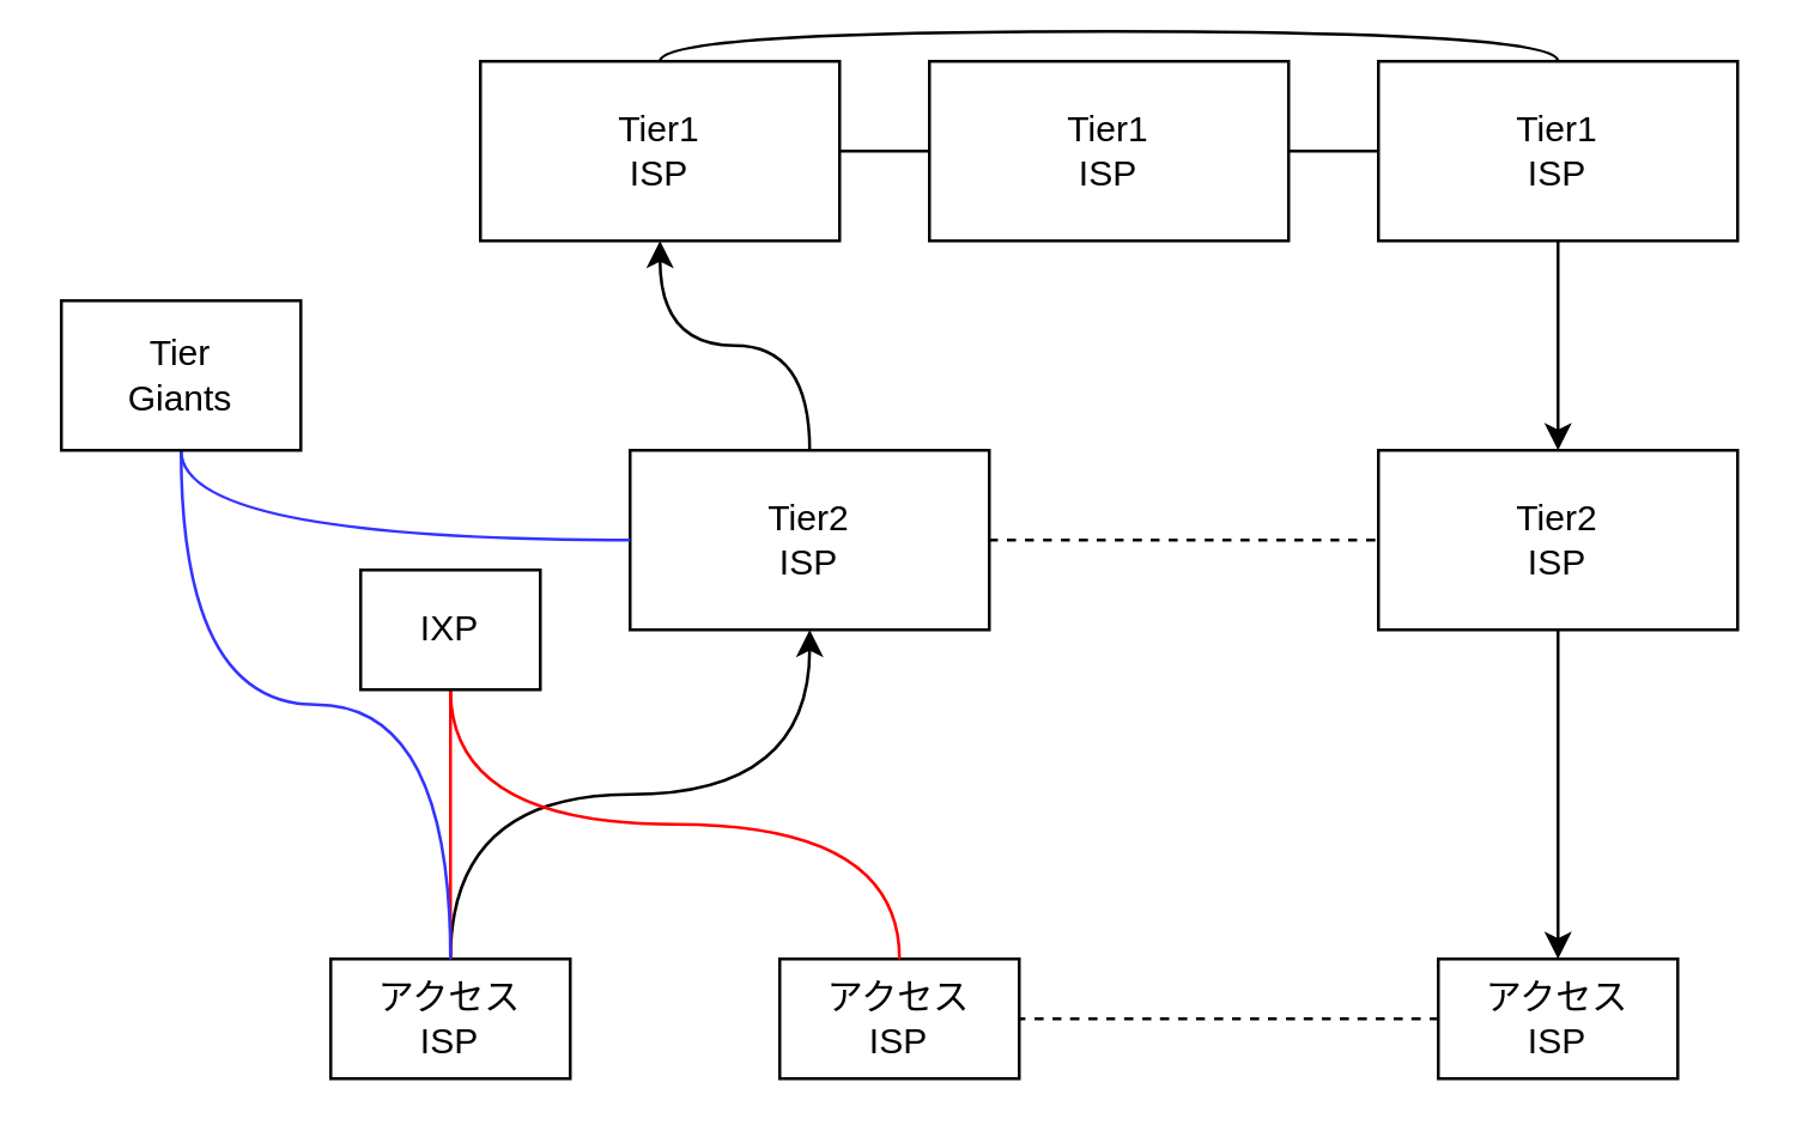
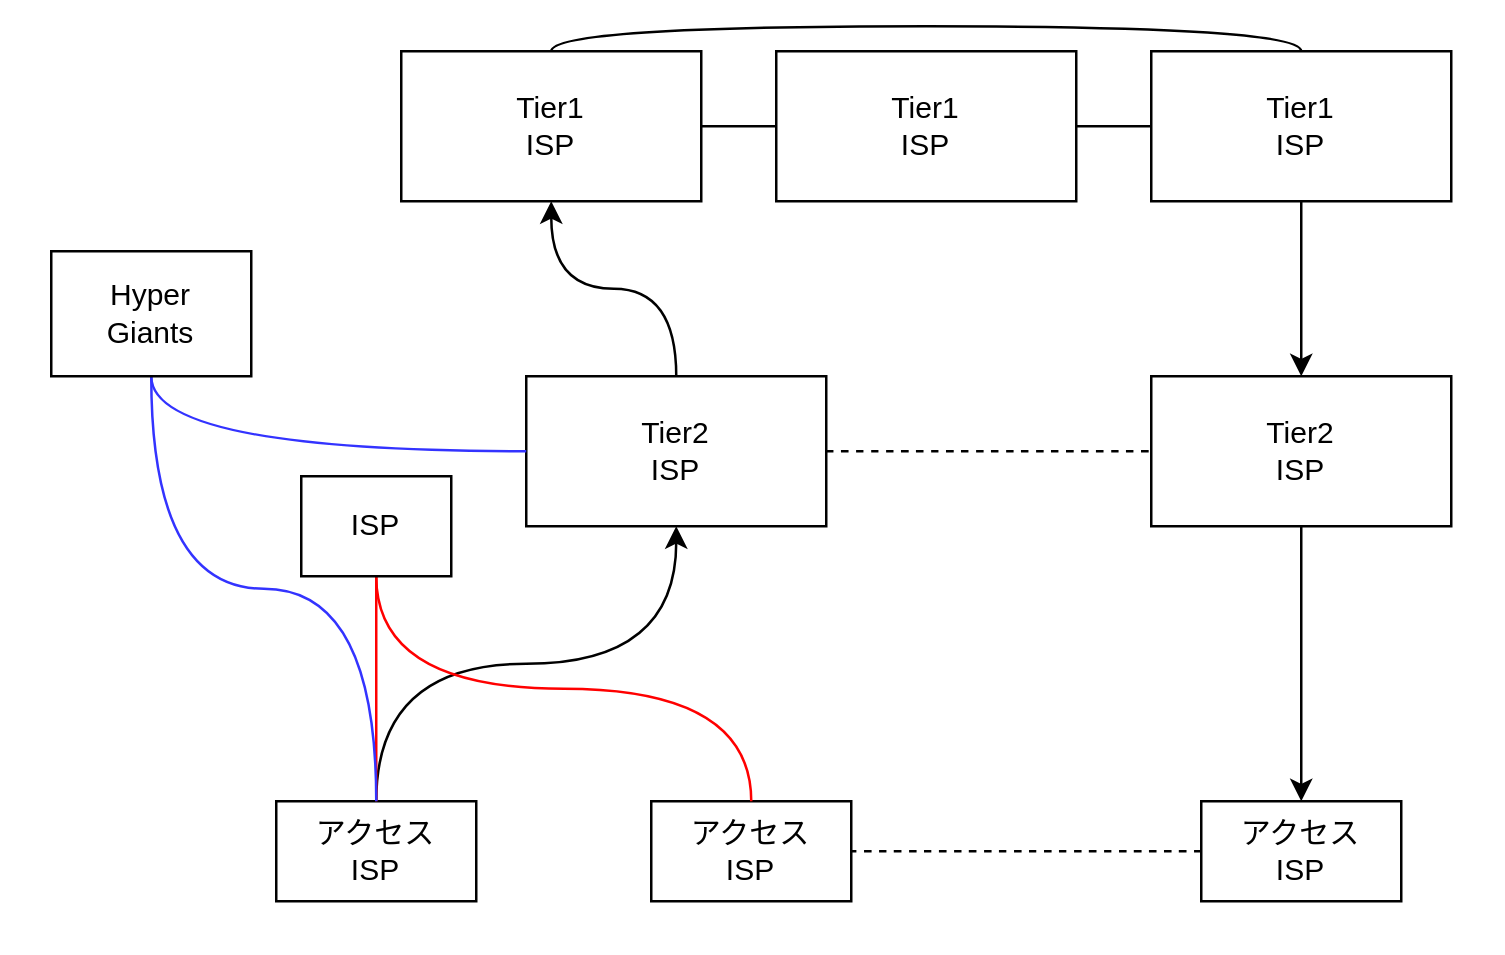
  <mxCell id="0" />
  <mxCell id="1" parent="0" />
  <mxCell id="2" style="edgeStyle=orthogonalEdgeStyle;curved=1;html=1;exitX=0.5;exitY=0;exitDx=0;exitDy=0;entryX=0.5;entryY=0;entryDx=0;entryDy=0;endArrow=none;endFill=0;" edge="1" parent="1" source="3" target="8"><mxGeometry relative="1" as="geometry" /></mxCell>
  <mxCell id="3" value="Tier1&lt;br&gt;ISP" style="rounded=0;whiteSpace=wrap;html=1;" parent="1" vertex="1"><mxGeometry x="160" y="20" width="120" height="60" as="geometry" /></mxCell>
  <mxCell id="4" style="edgeStyle=orthogonalEdgeStyle;curved=1;html=1;exitX=0;exitY=0.5;exitDx=0;exitDy=0;entryX=1;entryY=0.5;entryDx=0;entryDy=0;endArrow=none;endFill=0;" edge="1" parent="1" source="5" target="3"><mxGeometry relative="1" as="geometry" /></mxCell>
  <mxCell id="5" value="Tier1&lt;br&gt;ISP" style="rounded=0;whiteSpace=wrap;html=1;" parent="1" vertex="1"><mxGeometry x="310" y="20" width="120" height="60" as="geometry" /></mxCell>
  <mxCell id="6" style="edgeStyle=orthogonalEdgeStyle;curved=1;html=1;exitX=0;exitY=0.5;exitDx=0;exitDy=0;entryX=1;entryY=0.5;entryDx=0;entryDy=0;endArrow=none;endFill=0;" edge="1" parent="1" source="8" target="5"><mxGeometry relative="1" as="geometry" /></mxCell>
  <mxCell id="7" style="edgeStyle=orthogonalEdgeStyle;curved=1;html=1;exitX=0.5;exitY=1;exitDx=0;exitDy=0;entryX=0.5;entryY=0;entryDx=0;entryDy=0;" edge="1" parent="1" source="8" target="13"><mxGeometry relative="1" as="geometry" /></mxCell>
  <mxCell id="8" value="Tier1&lt;br&gt;ISP" style="rounded=0;whiteSpace=wrap;html=1;" parent="1" vertex="1"><mxGeometry x="460" y="20" width="120" height="60" as="geometry" /></mxCell>
  <mxCell id="9" style="edgeStyle=orthogonalEdgeStyle;curved=1;html=1;exitX=0.5;exitY=0;exitDx=0;exitDy=0;entryX=0.5;entryY=1;entryDx=0;entryDy=0;" edge="1" parent="1" source="11" target="3"><mxGeometry relative="1" as="geometry" /></mxCell>
  <mxCell id="10" style="edgeStyle=orthogonalEdgeStyle;curved=1;html=1;exitX=1;exitY=0.5;exitDx=0;exitDy=0;entryX=0;entryY=0.5;entryDx=0;entryDy=0;endArrow=none;endFill=0;dashed=1;" edge="1" parent="1" source="11" target="13"><mxGeometry relative="1" as="geometry" /></mxCell>
  <mxCell id="11" value="Tier2&lt;br&gt;ISP" style="rounded=0;whiteSpace=wrap;html=1;" parent="1" vertex="1"><mxGeometry x="210" y="150" width="120" height="60" as="geometry" /></mxCell>
  <mxCell id="12" style="edgeStyle=orthogonalEdgeStyle;curved=1;html=1;exitX=0.5;exitY=1;exitDx=0;exitDy=0;entryX=0.5;entryY=0;entryDx=0;entryDy=0;" edge="1" parent="1" source="13" target="18"><mxGeometry relative="1" as="geometry" /></mxCell>
  <mxCell id="13" value="Tier2&lt;br&gt;ISP" style="rounded=0;whiteSpace=wrap;html=1;" parent="1" vertex="1"><mxGeometry x="460" y="150" width="120" height="60" as="geometry" /></mxCell>
  <mxCell id="14" style="edgeStyle=orthogonalEdgeStyle;curved=1;html=1;exitX=0.5;exitY=0;exitDx=0;exitDy=0;entryX=0.5;entryY=1;entryDx=0;entryDy=0;" edge="1" parent="1" source="15" target="11"><mxGeometry relative="1" as="geometry" /></mxCell>
  <mxCell id="15" value="アクセス&lt;br&gt;ISP" style="rounded=0;whiteSpace=wrap;html=1;" parent="1" vertex="1"><mxGeometry x="110" y="320" width="80" height="40" as="geometry" /></mxCell>
  <mxCell id="16" value="アクセス&lt;br&gt;ISP" style="rounded=0;whiteSpace=wrap;html=1;" parent="1" vertex="1"><mxGeometry x="260" y="320" width="80" height="40" as="geometry" /></mxCell>
  <mxCell id="17" style="edgeStyle=orthogonalEdgeStyle;curved=1;html=1;exitX=0;exitY=0.5;exitDx=0;exitDy=0;entryX=1;entryY=0.5;entryDx=0;entryDy=0;dashed=1;endArrow=none;endFill=0;" edge="1" parent="1" source="18" target="16"><mxGeometry relative="1" as="geometry" /></mxCell>
  <mxCell id="18" value="アクセス&lt;br&gt;ISP" style="rounded=0;whiteSpace=wrap;html=1;" parent="1" vertex="1"><mxGeometry x="480" y="320" width="80" height="40" as="geometry" /></mxCell>
  <mxCell id="19" style="edgeStyle=orthogonalEdgeStyle;curved=1;html=1;exitX=0.5;exitY=1;exitDx=0;exitDy=0;entryX=0.5;entryY=0;entryDx=0;entryDy=0;endArrow=none;endFill=0;strokeColor=#FF0000;" edge="1" parent="1" source="21" target="15"><mxGeometry relative="1" as="geometry" /></mxCell>
  <mxCell id="20" style="edgeStyle=orthogonalEdgeStyle;curved=1;html=1;exitX=0.5;exitY=1;exitDx=0;exitDy=0;endArrow=none;endFill=0;fillColor=#f8cecc;strokeColor=#FF0000;" edge="1" parent="1" source="21" target="16"><mxGeometry relative="1" as="geometry" /></mxCell>
- <mxCell id="21" value="IXP" style="rounded=0;whiteSpace=wrap;html=1;" vertex="1" parent="1"><mxGeometry x="120" y="190" width="60" height="40" as="geometry" /></mxCell>
+ <mxCell id="21" value="ISP" style="rounded=0;whiteSpace=wrap;html=1;" vertex="1" parent="1"><mxGeometry x="120" y="190" width="60" height="40" as="geometry" /></mxCell>
  <mxCell id="22" style="edgeStyle=orthogonalEdgeStyle;curved=1;html=1;exitX=0.5;exitY=1;exitDx=0;exitDy=0;entryX=0.5;entryY=0;entryDx=0;entryDy=0;strokeColor=#3333FF;endArrow=none;endFill=0;" edge="1" parent="1" source="24" target="15"><mxGeometry relative="1" as="geometry" /></mxCell>
  <mxCell id="23" style="edgeStyle=orthogonalEdgeStyle;curved=1;html=1;exitX=0.5;exitY=1;exitDx=0;exitDy=0;entryX=0;entryY=0.5;entryDx=0;entryDy=0;strokeColor=#3333FF;endArrow=none;endFill=0;" edge="1" parent="1" source="24" target="11"><mxGeometry relative="1" as="geometry" /></mxCell>
- <mxCell id="24" value="Tier&lt;br&gt;Giants" style="rounded=0;whiteSpace=wrap;html=1;" vertex="1" parent="1"><mxGeometry x="20" y="100" width="80" height="50" as="geometry" /></mxCell>
+ <mxCell id="24" value="Hyper&lt;br&gt;Giants" style="rounded=0;whiteSpace=wrap;html=1;" vertex="1" parent="1"><mxGeometry x="20" y="100" width="80" height="50" as="geometry" /></mxCell>
